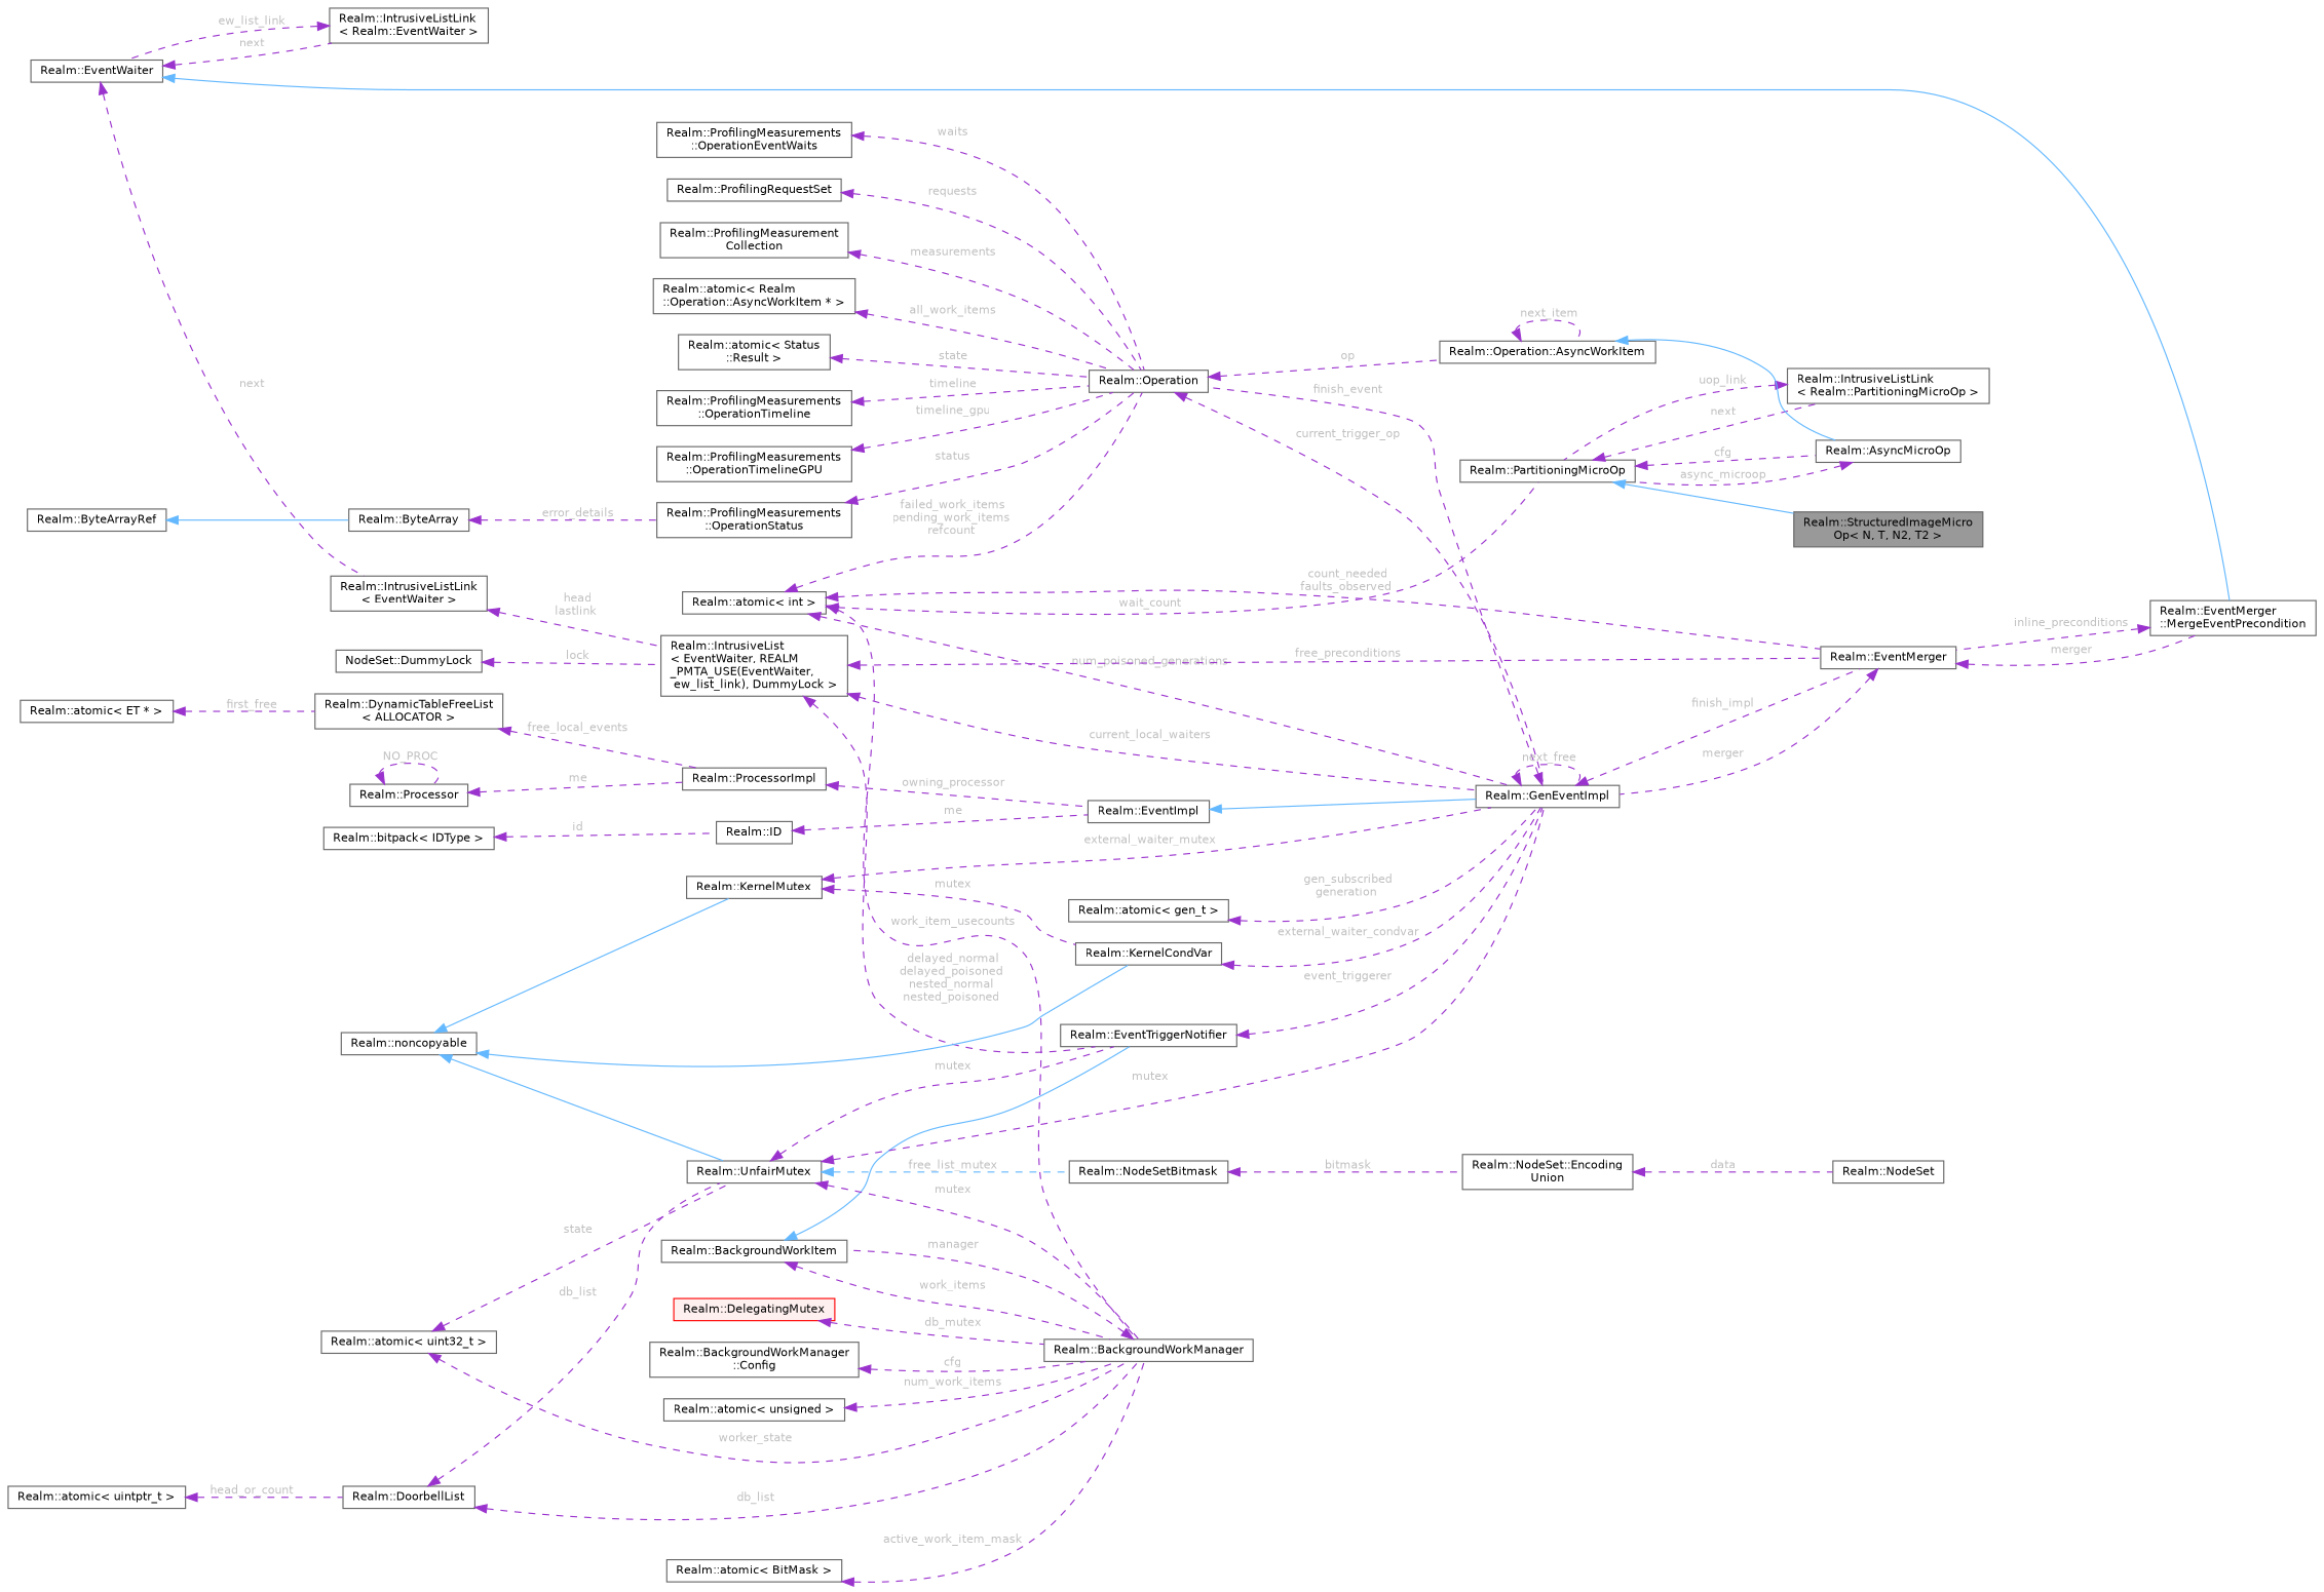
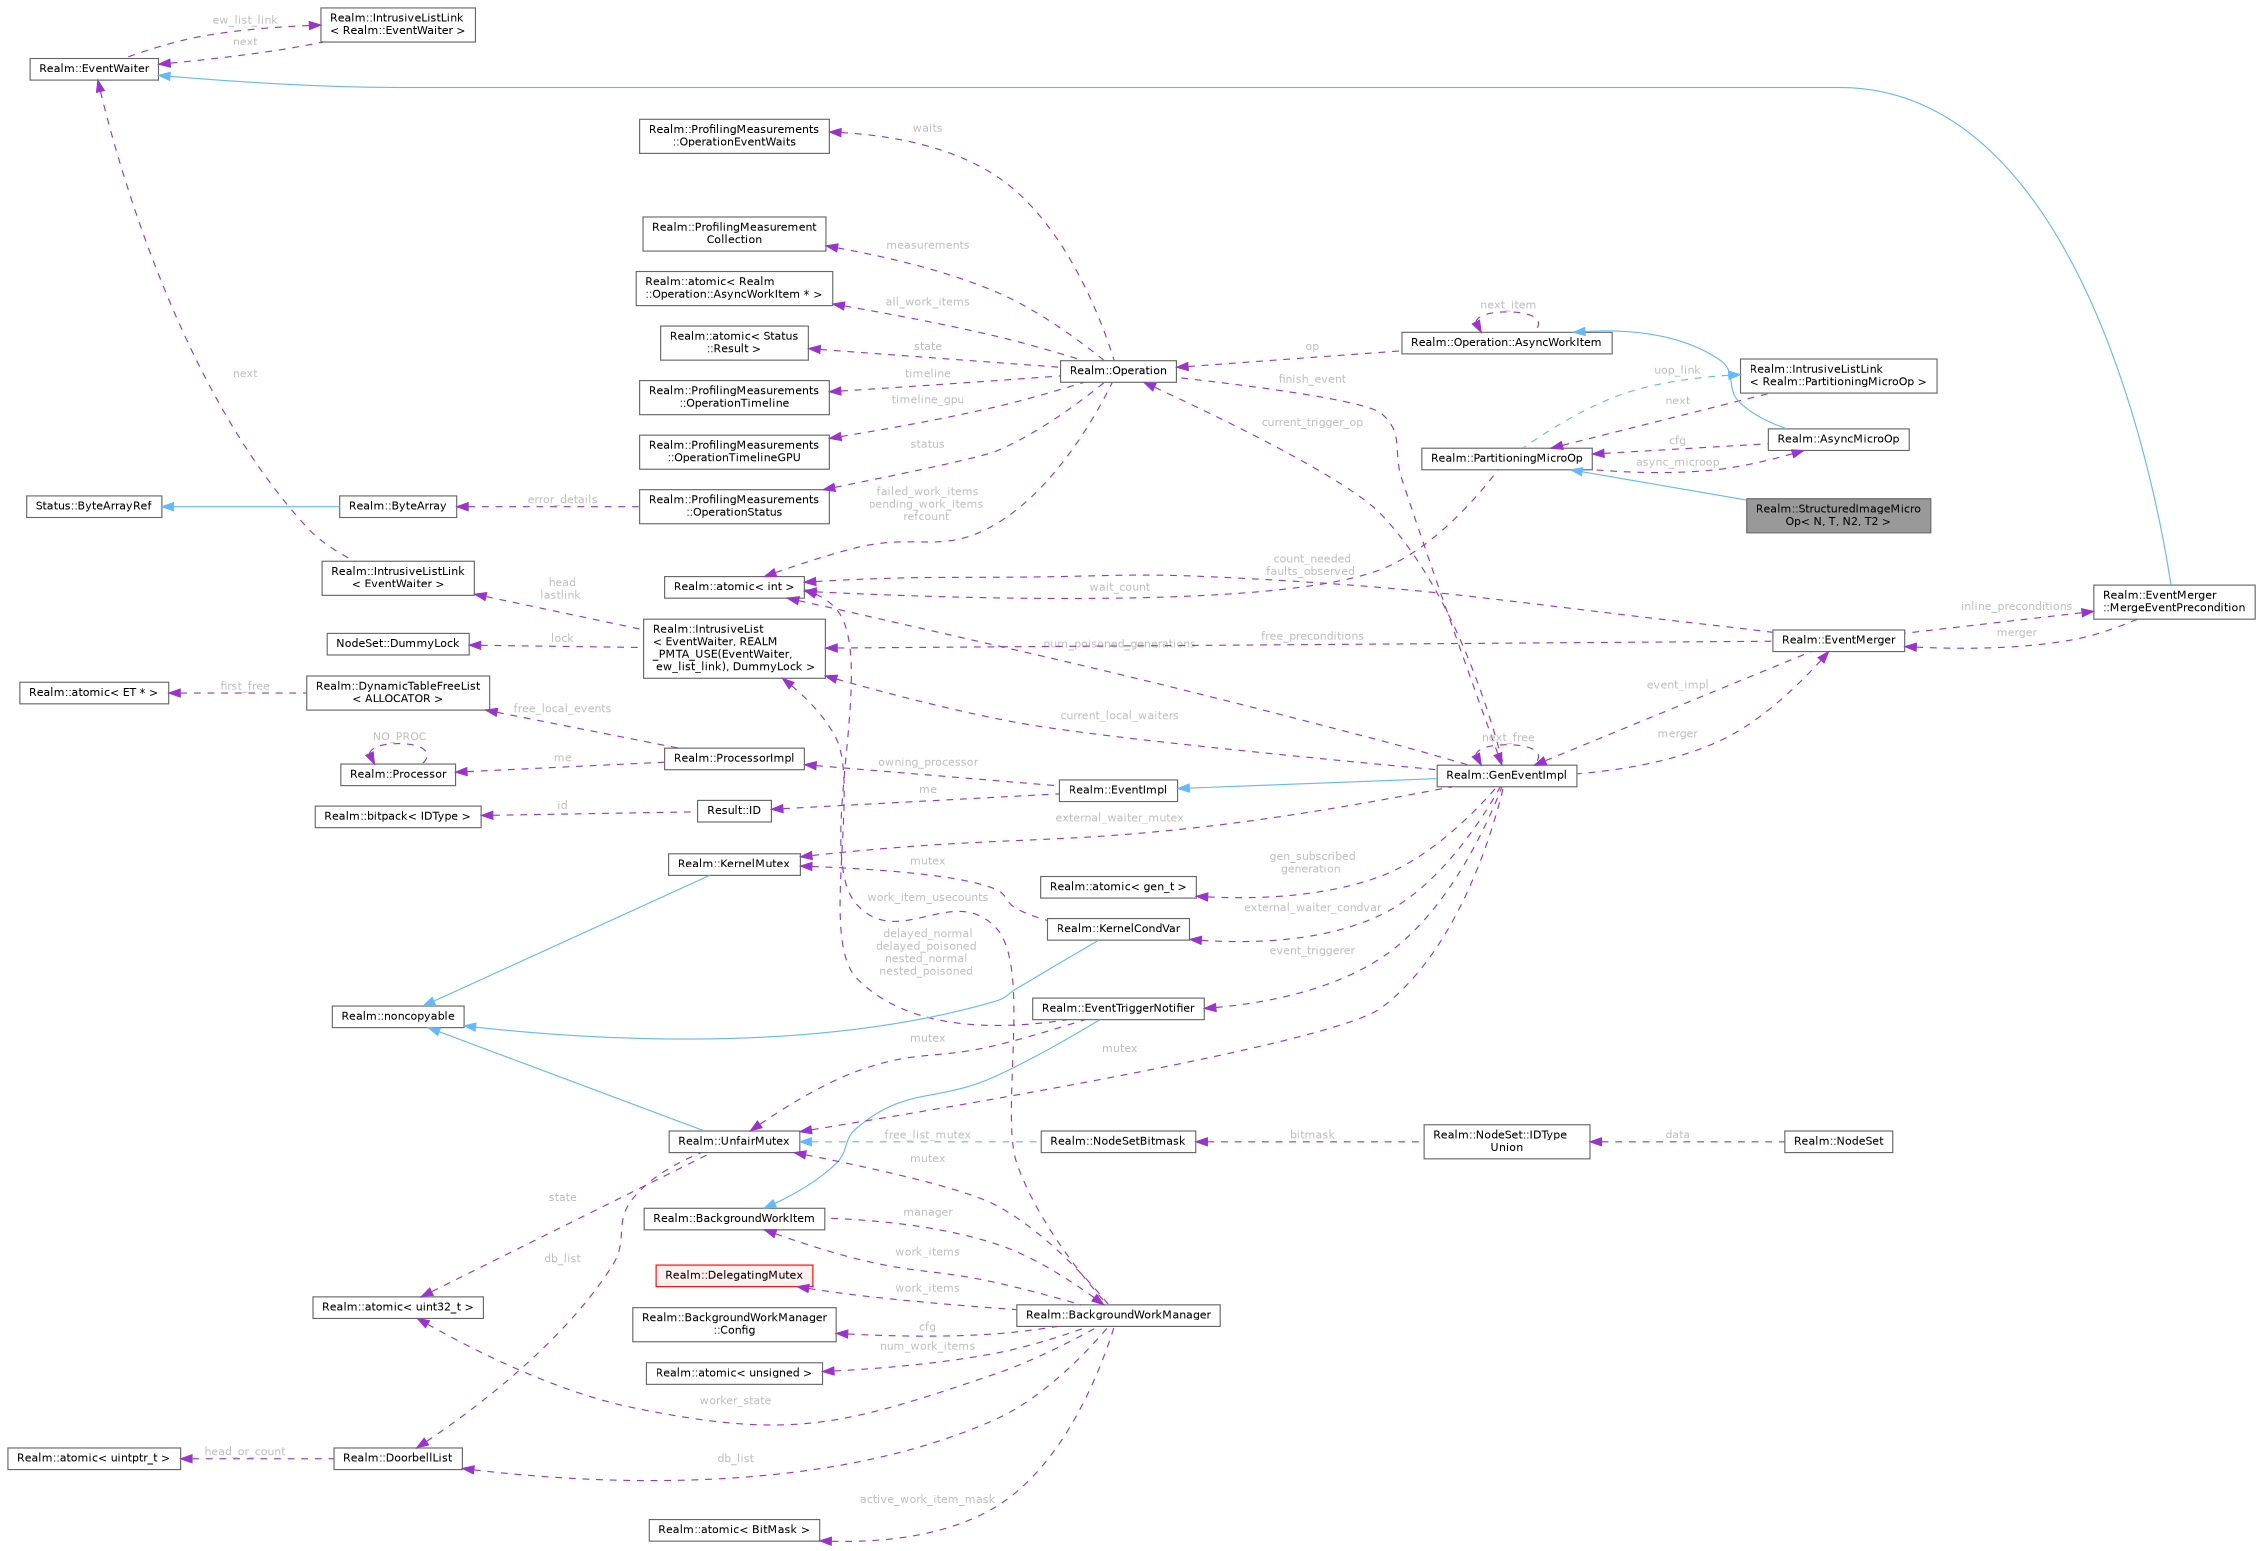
  digraph {
    rankdir=LR
    node [color=gray40 fillcolor=white fontname=Helvetica fontsize=10 shape=box style=filled]
    edge [color=darkorchid3 dir=back fontname=Helvetica fontsize=10 labelfontname=Helvetica labelfontsize=10 style=dashed fontcolor=grey]
    n1 [fillcolor=grey60 fontcolor=black height=0.2 label="Realm::StructuredImageMicro\lOp\< N, T, N2, T2 \>" width=0.4]
    n2 [height=0.2 label="Realm::PartitioningMicroOp" width=0.4]
    n3 [height=0.2 label="Realm::IntrusiveListLink\l\< Realm::PartitioningMicroOp \>" width=0.4]
    n4 [height=0.2 label="Realm::AsyncMicroOp" width=0.4]
    n5 [height=0.2 label="Realm::atomic\< int \>" width=0.4]
    n6 [height=0.2 label="Realm::Operation" width=0.4]
    n7 [height=0.2 label="Realm::GenEventImpl" width=0.4]
    n8 [height=0.2 label="Realm::EventMerger" width=0.4]
    n9 [height=0.2 label="Realm::BackgroundWorkManager" width=0.4]
    n10 [height=0.2 label="Realm::Operation::AsyncWorkItem" width=0.4]
    n11 [height=0.2 label="Realm::EventMerger\l::MergeEventPrecondition" width=0.4]
    n12 [height=0.2 label="Realm::BackgroundWorkItem" width=0.4]
    n13 [height=0.2 label="Realm::EventImpl" width=0.4]
-   n14 [height=0.2 label="Realm::ID" width=0.4]
+   n14 [height=0.2 label="Result::ID" width=0.4]
    n15 [height=0.2 label="Realm::bitpack\< IDType \>" width=0.4]
    n16 [height=0.2 label="Realm::ProcessorImpl" width=0.4]
    n17 [height=0.2 label="Realm::DynamicTableFreeList\l\< ALLOCATOR \>" width=0.4]
    n18 [height=0.2 label="Realm::atomic\< ET * \>" width=0.4]
    n19 [height=0.2 label="Realm::Processor" width=0.4]
    n20 [height=0.2 label="Realm::atomic\< gen_t \>" width=0.4]
    n21 [height=0.2 label="Realm::EventWaiter" width=0.4]
    n22 [height=0.2 label="Realm::IntrusiveListLink\l\< Realm::EventWaiter \>" width=0.4]
    n23 [height=0.2 label="Realm::IntrusiveListLink\l\< EventWaiter \>" width=0.4]
    n24 [height=0.2 label="Realm::IntrusiveList\l\< EventWaiter, REALM\l_PMTA_USE(EventWaiter,\l ew_list_link), DummyLock \>" width=0.4]
    n25 [height=0.2 label="Realm::EventTriggerNotifier" width=0.4]
    n26 [height=0.2 label="NodeSet::DummyLock" width=0.4]
    n27 [height=0.2 label="Realm::BackgroundWorkManager\l::Config" width=0.4]
    n28 [height=0.2 label="Realm::UnfairMutex" width=0.4]
    n29 [height=0.2 label="Realm::NodeSetBitmask" width=0.4]
-   n30 [height=0.2 label="Realm::NodeSet::Encoding\lUnion" width=0.4]
+   n30 [height=0.2 label="Realm::NodeSet::IDType\lUnion" width=0.4]
    n31 [height=0.2 label="Realm::noncopyable" width=0.4]
    n32 [height=0.2 label="Realm::KernelMutex" width=0.4]
    n33 [height=0.2 label="Realm::KernelCondVar" width=0.4]
    n34 [height=0.2 label="Realm::atomic\< uint32_t \>" width=0.4]
    n35 [height=0.2 label="Realm::DoorbellList" width=0.4]
    n36 [height=0.2 label="Realm::atomic\< uintptr_t \>" width=0.4]
    n37 [height=0.2 label="Realm::atomic\< unsigned \>" width=0.4]
    n38 [height=0.2 label="Realm::atomic\< BitMask \>" width=0.4]
    n39 [color=red fillcolor="#FFF0F0" height=0.2 label="Realm::DelegatingMutex" width=0.4]
    n40 [height=0.2 label="Realm::NodeSet" width=0.4]
    n41 [height=0.2 label="Realm::atomic\< Status\l::Result \>" width=0.4]
    n42 [height=0.2 label="Realm::ProfilingMeasurements\l::OperationStatus" width=0.4]
    n43 [height=0.2 label="Realm::ByteArray" width=0.4]
-   n44 [height=0.2 label="Realm::ByteArrayRef" width=0.4]
+   n44 [height=0.2 label="Status::ByteArrayRef" width=0.4]
    n45 [height=0.2 label="Realm::ProfilingMeasurements\l::OperationTimeline" width=0.4]
    n46 [height=0.2 label="Realm::ProfilingMeasurements\l::OperationTimelineGPU" width=0.4]
    n47 [height=0.2 label="Realm::ProfilingMeasurements\l::OperationEventWaits" width=0.4]
-   n48 [height=0.2 label="Realm::ProfilingRequestSet" width=0.4]
    n49 [height=0.2 label="Realm::ProfilingMeasurement\lCollection" width=0.4]
    n50 [height=0.2 label="Realm::atomic\< Realm\l::Operation::AsyncWorkItem * \>" width=0.4]
    n2 -> n1 [color=steelblue1 style=solid fontcolor=""]
    n2 -> n3 [label=" next"]
    n2 -> n4 [label=" cfg"]
-   n3 -> n2 [label=" uop_link"]
+   n3 -> n2 [color=steelblue1 label=" uop_link"]
    n4 -> n2 [label=" async_microop"]
    n5 -> n2 [label=" wait_count"]
    n5 -> n6 [label=" failed_work_items\npending_work_items\nrefcount"]
    n5 -> n7 [label=" num_poisoned_generations"]
    n5 -> n8 [label=" count_needed\nfaults_observed"]
    n5 -> n9 [label=" work_item_usecounts"]
    n6 -> n7 [label=" current_trigger_op"]
    n6 -> n10 [label=" op"]
    n7 -> n6 [label=" finish_event"]
    n7 -> n7 [label=" next_free"]
-   n7 -> n8 [label=" finish_impl"]
+   n7 -> n8 [label=" event_impl"]
    n8 -> n7 [label=" merger"]
    n8 -> n11 [label=" merger"]
    n9 -> n12 [label=" manager"]
    n10 -> n4 [color=steelblue1 style=solid fontcolor=""]
    n10 -> n10 [label=" next_item"]
    n11 -> n8 [label=" inline_preconditions"]
    n12 -> n9 [label=" work_items"]
    n12 -> n25 [color=steelblue1 style=solid fontcolor=""]
    n13 -> n7 [color=steelblue1 style=solid fontcolor=""]
    n14 -> n13 [label=" me"]
    n15 -> n14 [label=" id"]
    n16 -> n13 [label=" owning_processor"]
    n17 -> n16 [label=" free_local_events"]
    n18 -> n17 [label=" first_free"]
    n19 -> n16 [label=" me"]
    n19 -> n19 [label=" NO_PROC"]
    n20 -> n7 [label=" gen_subscribed\ngeneration"]
    n21 -> n11 [color=steelblue1 style=solid fontcolor=""]
    n21 -> n22 [label=" next"]
    n21 -> n23 [label=" next"]
    n22 -> n21 [label=" ew_list_link"]
    n23 -> n24 [label=" head\nlastlink"]
    n24 -> n7 [label=" current_local_waiters"]
    n24 -> n8 [label=" free_preconditions"]
    n24 -> n25 [label=" delayed_normal\ndelayed_poisoned\nnested_normal\nnested_poisoned"]
    n25 -> n7 [label=" event_triggerer"]
    n26 -> n24 [label=" lock"]
    n27 -> n9 [label=" cfg"]
    n28 -> n7 [label=" mutex"]
    n28 -> n9 [label=" mutex"]
    n28 -> n25 [label=" mutex"]
    n28 -> n29 [color=steelblue1 label=" free_list_mutex"]
    n29 -> n30 [label=" bitmask"]
    n30 -> n40 [label=" data"]
    n31 -> n28 [color=steelblue1 style=solid fontcolor=""]
    n31 -> n32 [color=steelblue1 style=solid fontcolor=""]
    n31 -> n33 [color=steelblue1 style=solid fontcolor=""]
    n32 -> n7 [label=" external_waiter_mutex"]
    n32 -> n33 [label=" mutex"]
    n33 -> n7 [label=" external_waiter_condvar"]
    n34 -> n9 [label=" worker_state"]
    n34 -> n28 [label=" state"]
    n35 -> n9 [label=" db_list"]
    n35 -> n28 [label=" db_list"]
    n36 -> n35 [label=" head_or_count"]
    n37 -> n9 [label=" num_work_items"]
    n38 -> n9 [label=" active_work_item_mask"]
-   n39 -> n9 [label=" db_mutex"]
+   n39 -> n9 [label=" work_items"]
    n41 -> n6 [label=" state"]
    n42 -> n6 [label=" status"]
    n43 -> n42 [label=" error_details"]
    n44 -> n43 [color=steelblue1 style=solid fontcolor=""]
    n45 -> n6 [label=" timeline"]
    n46 -> n6 [label=" timeline_gpu"]
    n47 -> n6 [label=" waits"]
-   n48 -> n6 [label=" requests"]
    n49 -> n6 [label=" measurements"]
    n50 -> n6 [label=" all_work_items"]
  }
